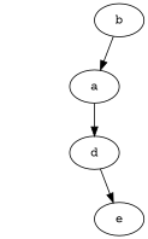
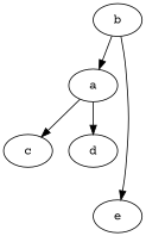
  digraph {
    fontname="Courier Prime"
    node [Processor=1 Weight=2 fontname="Courier Prime"]
    edge [Weight=1 fontname="Courier Prime"]
    a [Start=0]
+   c [Start=5 Weight=1]
    d [Start=6]
    e [Start=8 Weight=1]
    b [Start=2 Weight=3]
+   a -> c
    a -> d
-   d -> e
+   b -> e
    b -> a
  }
